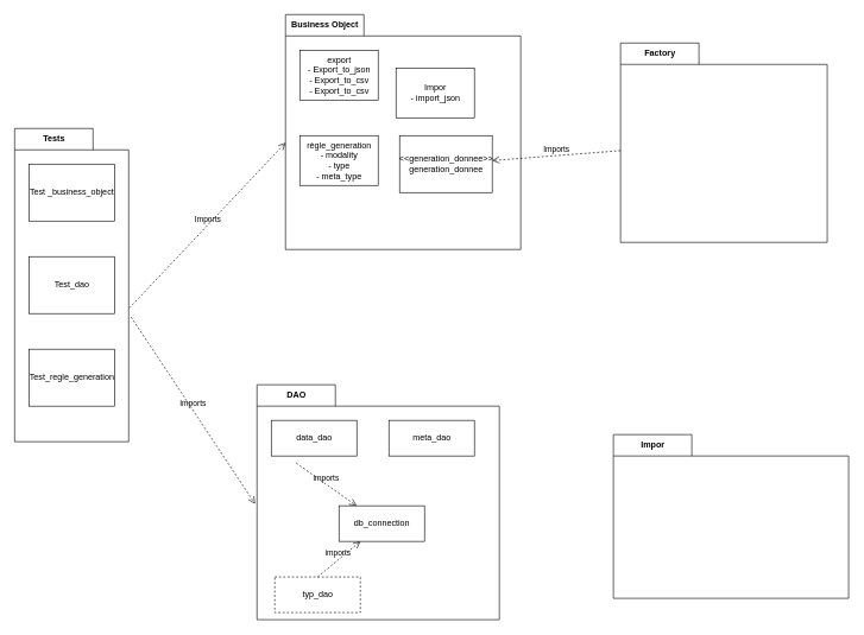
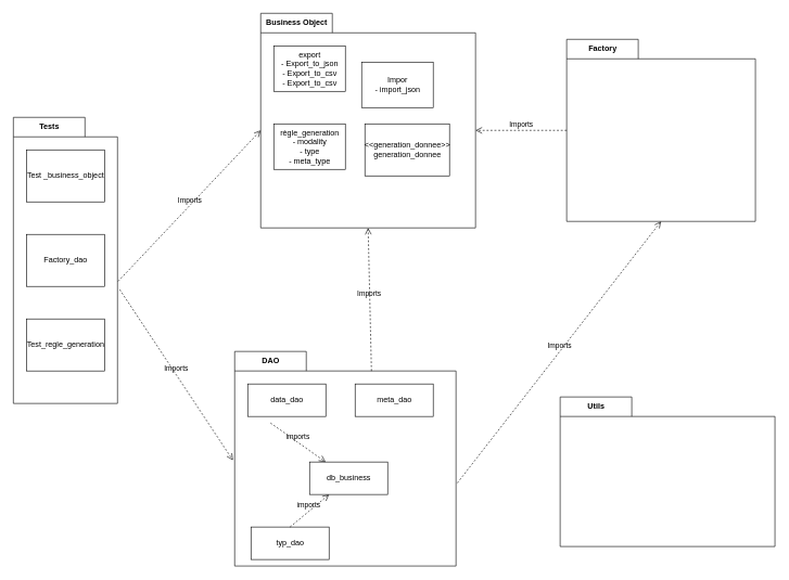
  <mxCell id="0" />
  <mxCell id="1" parent="0" />
  <mxCell id="2" value="Business Object" style="shape=folder;fontStyle=1;tabWidth=110;tabHeight=30;tabPosition=left;html=1;boundedLbl=1;labelInHeader=1;container=1;collapsible=0;recursiveResize=0;" parent="1" vertex="1"><mxGeometry x="400" y="20" width="330" height="330" as="geometry" /></mxCell>
  <mxCell id="3" value="export&lt;br&gt;- Export_to_json&lt;br&gt;- Export_to_csv&lt;br&gt;- Export_to_csv" style="html=1;" parent="2" vertex="1"><mxGeometry width="110" height="70" relative="1" as="geometry"><mxPoint x="20" y="50" as="offset" /></mxGeometry></mxCell>
  <mxCell id="4" value="Impor&lt;br&gt;- import_json" style="html=1;" parent="2" vertex="1"><mxGeometry x="155" y="75" width="110" height="70" as="geometry" /></mxCell>
  <mxCell id="5" value="règle_generation&lt;br&gt;- modality&lt;br&gt;- type&lt;br&gt;- meta_type" style="html=1;" parent="2" vertex="1"><mxGeometry x="20" y="170.0" width="110" height="70" as="geometry" /></mxCell>
  <mxCell id="6" value="&amp;lt;&amp;lt;generation_donnee&amp;gt;&amp;gt;&lt;br&gt;generation_donnee" style="html=1;" parent="2" vertex="1"><mxGeometry x="160" y="170" width="130" height="80" as="geometry" /></mxCell>
  <mxCell id="7" value="DAO" style="shape=folder;fontStyle=1;tabWidth=110;tabHeight=30;tabPosition=left;html=1;boundedLbl=1;labelInHeader=1;container=1;collapsible=0;recursiveResize=0;" parent="1" vertex="1"><mxGeometry x="360" y="540" width="340" height="330" as="geometry" /></mxCell>
  <mxCell id="8" value="data_dao" style="html=1;" parent="7" vertex="1"><mxGeometry width="120" height="50" relative="1" as="geometry"><mxPoint x="20" y="50" as="offset" /></mxGeometry></mxCell>
  <mxCell id="9" value="meta_dao" style="html=1;" parent="7" vertex="1"><mxGeometry x="185.0" y="50.0" width="120" height="50" as="geometry" /></mxCell>
- <mxCell id="10" value="db_connection" style="html=1;" parent="7" vertex="1"><mxGeometry x="115.0" y="170.0" width="120" height="50" as="geometry" /></mxCell>
- <mxCell id="11" value="typ_dao" style="html=1;dashed=1;" parent="7" vertex="1"><mxGeometry x="25.0" y="270.0" width="120" height="50" as="geometry" /></mxCell>
+ <mxCell id="10" value="db_business" style="html=1;" parent="7" vertex="1"><mxGeometry x="115.0" y="170.0" width="120" height="50" as="geometry" /></mxCell>
+ <mxCell id="11" value="typ_dao" style="html=1;" parent="7" vertex="1"><mxGeometry x="25.0" y="270.0" width="120" height="50" as="geometry" /></mxCell>
  <mxCell id="12" value="imports" style="endArrow=open;startArrow=none;endFill=0;startFill=0;endSize=8;html=1;verticalAlign=bottom;dashed=1;labelBackgroundColor=none;" parent="7" target="10" edge="1"><mxGeometry width="160" relative="1" as="geometry"><mxPoint x="55" y="110" as="sourcePoint" /><mxPoint x="215" y="110" as="targetPoint" /></mxGeometry></mxCell>
  <mxCell id="13" value="imports&amp;nbsp;" style="endArrow=open;startArrow=none;endFill=0;startFill=0;endSize=8;html=1;verticalAlign=bottom;dashed=1;labelBackgroundColor=none;exitX=0.5;exitY=0;exitDx=0;exitDy=0;" parent="7" source="11" target="10" edge="1"><mxGeometry width="160" relative="1" as="geometry"><mxPoint x="65" y="220" as="sourcePoint" /><mxPoint x="225" y="220" as="targetPoint" /></mxGeometry></mxCell>
+ <mxCell id="14" value="Imports&amp;nbsp;" style="endArrow=open;startArrow=none;endFill=0;startFill=0;endSize=8;html=1;verticalAlign=bottom;dashed=1;labelBackgroundColor=none;entryX=0.5;entryY=1;entryDx=0;entryDy=0;entryPerimeter=0;exitX=0.618;exitY=0.091;exitDx=0;exitDy=0;exitPerimeter=0;" parent="1" source="7" target="2" edge="1"><mxGeometry width="160" relative="1" as="geometry"><mxPoint x="590" y="480" as="sourcePoint" /><mxPoint x="750" y="480" as="targetPoint" /></mxGeometry></mxCell>
  <mxCell id="15" value="Tests" style="shape=folder;fontStyle=1;tabWidth=110;tabHeight=30;tabPosition=left;html=1;boundedLbl=1;labelInHeader=1;container=1;collapsible=0;recursiveResize=0;" parent="1" vertex="1"><mxGeometry x="20" y="180" width="160" height="440" as="geometry" /></mxCell>
  <mxCell id="16" value="Test _business_object" style="html=1;" parent="15" vertex="1"><mxGeometry width="120" height="80" relative="1" as="geometry"><mxPoint x="20" y="50" as="offset" /></mxGeometry></mxCell>
- <mxCell id="17" value="Test_dao" style="html=1;" parent="15" vertex="1"><mxGeometry x="20" y="180" width="120" height="80" as="geometry" /></mxCell>
+ <mxCell id="17" value="Factory_dao" style="html=1;" parent="15" vertex="1"><mxGeometry x="20" y="180" width="120" height="80" as="geometry" /></mxCell>
  <mxCell id="18" value="Test_regle_generation" style="html=1;" parent="15" vertex="1"><mxGeometry x="20" y="310" width="120" height="80" as="geometry" /></mxCell>
  <mxCell id="19" value="Factory" style="shape=folder;fontStyle=1;tabWidth=110;tabHeight=30;tabPosition=left;html=1;boundedLbl=1;labelInHeader=1;container=1;collapsible=0;recursiveResize=0;" parent="1" vertex="1"><mxGeometry x="870" y="60" width="290" height="280" as="geometry" /></mxCell>
- <mxCell id="20" value="Impor" style="shape=folder;fontStyle=1;tabWidth=110;tabHeight=30;tabPosition=left;html=1;boundedLbl=1;labelInHeader=1;container=1;collapsible=0;recursiveResize=0;" parent="1" vertex="1"><mxGeometry x="860" y="610" width="330" height="230" as="geometry" /></mxCell>
- <mxCell id="21" value="Imports" style="endArrow=open;startArrow=none;endFill=0;startFill=0;endSize=8;html=1;verticalAlign=bottom;dashed=1;labelBackgroundColor=none;" parent="1" source="19" target="6" edge="1"><mxGeometry width="160" relative="1" as="geometry"><mxPoint x="610" y="490" as="sourcePoint" /><mxPoint x="770" y="490" as="targetPoint" /></mxGeometry></mxCell>
+ <mxCell id="20" value="Utils" style="shape=folder;fontStyle=1;tabWidth=110;tabHeight=30;tabPosition=left;html=1;boundedLbl=1;labelInHeader=1;container=1;collapsible=0;recursiveResize=0;" parent="1" vertex="1"><mxGeometry x="860" y="610" width="330" height="230" as="geometry" /></mxCell>
+ <mxCell id="21" value="Imports" style="endArrow=open;startArrow=none;endFill=0;startFill=0;endSize=8;html=1;verticalAlign=bottom;dashed=1;labelBackgroundColor=none;entryX=0;entryY=0;entryDx=330;entryDy=180;entryPerimeter=0;" parent="1" source="19" target="2" edge="1"><mxGeometry width="160" relative="1" as="geometry"><mxPoint x="610" y="490" as="sourcePoint" /><mxPoint x="770" y="490" as="targetPoint" /></mxGeometry></mxCell>
  <mxCell id="22" value="Imports" style="endArrow=open;startArrow=none;endFill=0;startFill=0;endSize=8;html=1;verticalAlign=bottom;dashed=1;labelBackgroundColor=none;entryX=0;entryY=0;entryDx=0;entryDy=180;entryPerimeter=0;exitX=1.006;exitY=0.573;exitDx=0;exitDy=0;exitPerimeter=0;" parent="1" source="15" target="2" edge="1"><mxGeometry width="160" relative="1" as="geometry"><mxPoint x="190" y="380" as="sourcePoint" /><mxPoint x="320" y="340" as="targetPoint" /></mxGeometry></mxCell>
  <mxCell id="23" value="Imports" style="endArrow=open;startArrow=none;endFill=0;startFill=0;endSize=8;html=1;verticalAlign=bottom;dashed=1;labelBackgroundColor=none;exitX=1.021;exitY=0.602;exitDx=0;exitDy=0;exitPerimeter=0;entryX=-0.008;entryY=0.507;entryDx=0;entryDy=0;entryPerimeter=0;" parent="1" source="15" target="7" edge="1"><mxGeometry width="160" relative="1" as="geometry"><mxPoint x="250" y="450" as="sourcePoint" /><mxPoint x="410" y="450" as="targetPoint" /></mxGeometry></mxCell>
+ <mxCell id="24" value="Imports" style="endArrow=open;startArrow=none;endFill=0;startFill=0;endSize=8;html=1;verticalAlign=bottom;dashed=1;labelBackgroundColor=none;exitX=1.006;exitY=0.613;exitDx=0;exitDy=0;exitPerimeter=0;entryX=0.5;entryY=1;entryDx=0;entryDy=0;entryPerimeter=0;" edge="1" parent="1" source="7" target="19"><mxGeometry width="160" relative="1" as="geometry"><mxPoint x="770" y="770" as="sourcePoint" /><mxPoint x="930" y="770" as="targetPoint" /></mxGeometry></mxCell>
